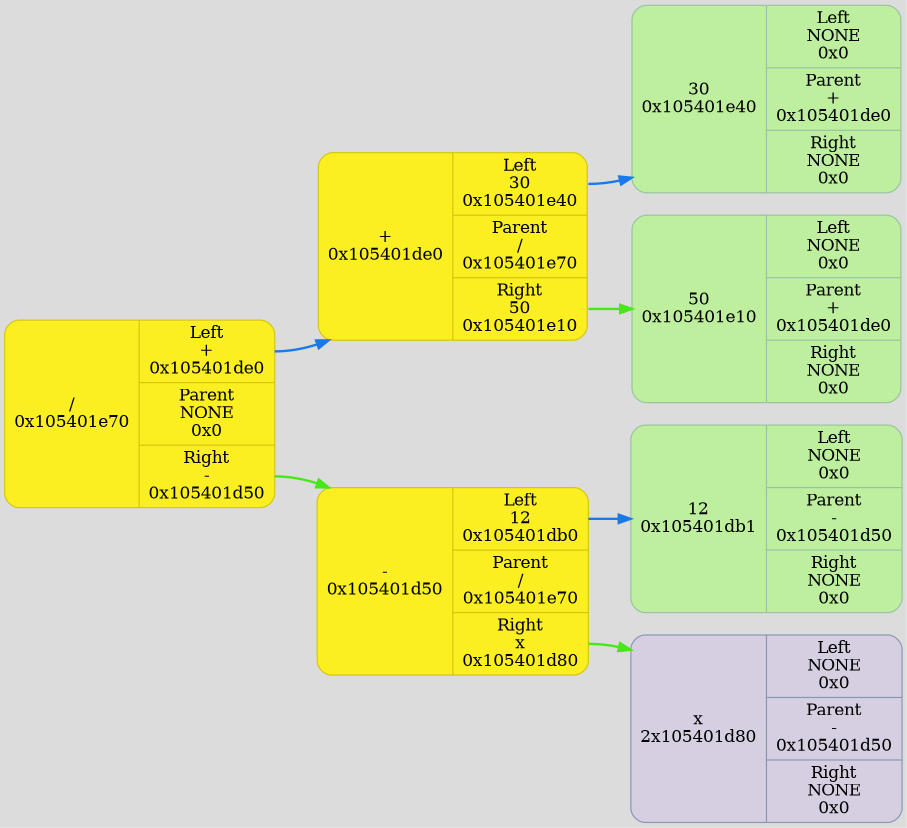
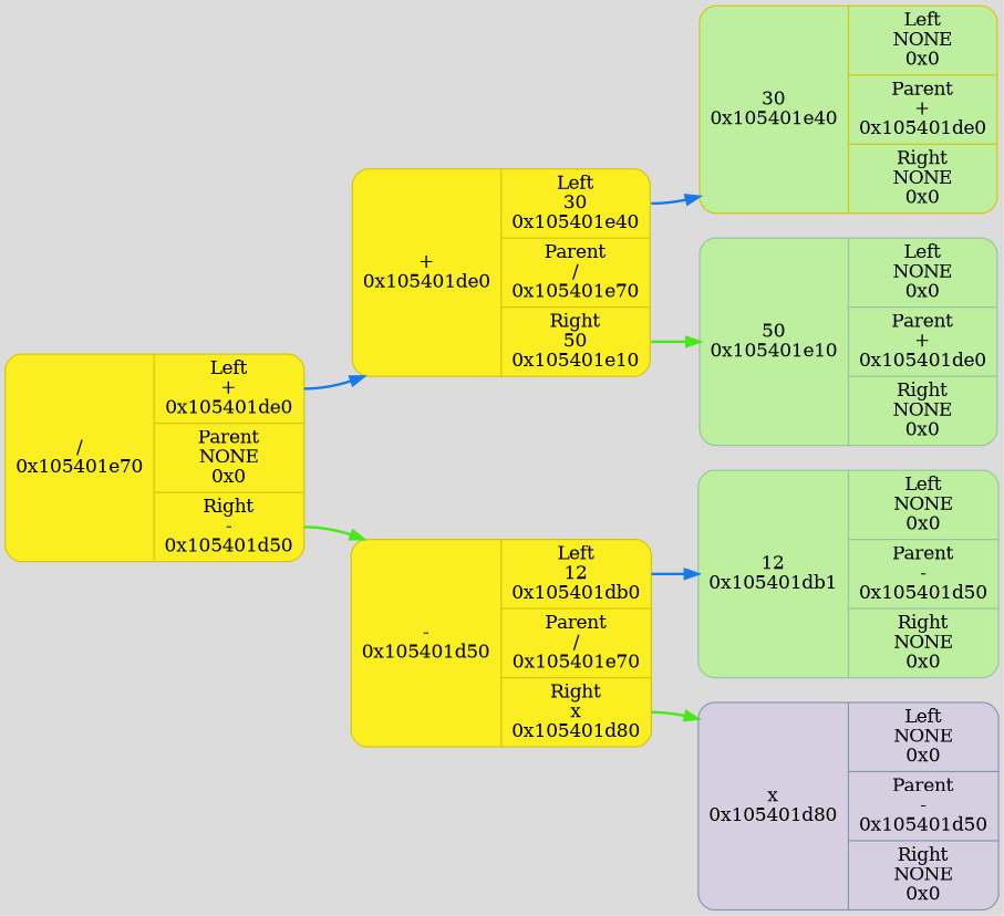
  digraph {
    bgcolor="#DCDCDC"
    fontname=UbuntuMono
    rankdir=LR
    node [color="#D3C70D" fillcolor="#FBEE21" fontcolor="#000000" shape=Mrecord style=filled]
    edge [color="#187AE8" style=bold tailport=left]
    n1 [label=" { /\n0x105401e70 | { <left> Left\n+\n0x105401de0 | Parent\nNONE\n0x0 | <right> Right\n-\n0x105401d50 } } "]
    n2 [label=" { +\n0x105401de0 | { <left> Left\n30\n0x105401e40 | Parent\n/\n0x105401e70 | <right> Right\n50\n0x105401e10 } } "]
    n3 [label=" { -\n0x105401d50 | { <left> Left\n12\n0x105401db0 | Parent\n/\n0x105401e70 | <right> Right\nx\n0x105401d80 } } "]
-   n4 [color="#99c2a2" fillcolor="#BDEF9E" label=" { 30\n0x105401e40 | { <left> Left\nNONE\n0x0 | Parent\n+\n0x105401de0 | <right> Right\nNONE\n0x0 } } "]
+   n4 [fillcolor="#BDEF9E" label=" { 30\n0x105401e40 | { <left> Left\nNONE\n0x0 | Parent\n+\n0x105401de0 | <right> Right\nNONE\n0x0 } } "]
    n5 [color="#99c2a2" fillcolor="#BDEF9E" label=" { 50\n0x105401e10 | { <left> Left\nNONE\n0x0 | Parent\n+\n0x105401de0 | <right> Right\nNONE\n0x0 } } "]
    n6 [color="#99c2a2" fillcolor="#BDEF9E" label=" { 12\n0x105401db1 | { <left> Left\nNONE\n0x0 | Parent\n-\n0x105401d50 | <right> Right\nNONE\n0x0 } } "]
-   n7 [color="#8797b2" fillcolor="#D5CFE1" label=" { x\n2x105401d80 | { <left> Left\nNONE\n0x0 | Parent\n-\n0x105401d50 | <right> Right\nNONE\n0x0 } } "]
+   n7 [color="#8797b2" fillcolor="#D5CFE1" label=" { x\n0x105401d80 | { <left> Left\nNONE\n0x0 | Parent\n-\n0x105401d50 | <right> Right\nNONE\n0x0 } } "]
    n1 -> n2
    n1 -> n3 [color="#48E818" tailport=right]
    n2 -> n4
    n2 -> n5 [color="#48E818" tailport=right]
    n3 -> n6
    n3 -> n7 [color="#48E818" tailport=right]
  }
